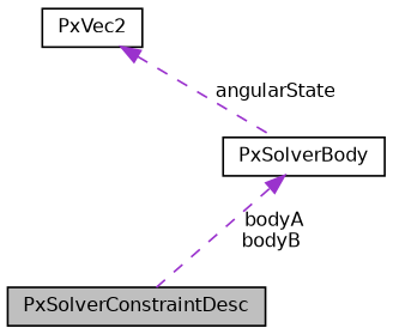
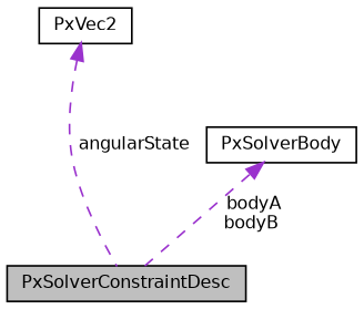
  digraph {
    node [color=black fillcolor=white fontname=Helvetica fontsize=10 shape=record style=filled]
    edge [color=darkorchid3 dir=back fontname=Helvetica fontsize=10 labelfontname=Helvetica labelfontsize=10 style=dashed]
    n1 [fillcolor=grey75 fontcolor=black height=0.2 label=PxSolverConstraintDesc width=0.4]
    n2 [height=0.2 label=PxSolverBody width=0.4]
    n3 [height=0.2 label=PxVec2 width=0.4]
    n2 -> n1 [label=" bodyA\nbodyB"]
-   n3 -> n2 [label=" angularState"]
+   n3 -> n1 [label=" angularState"]
  }
